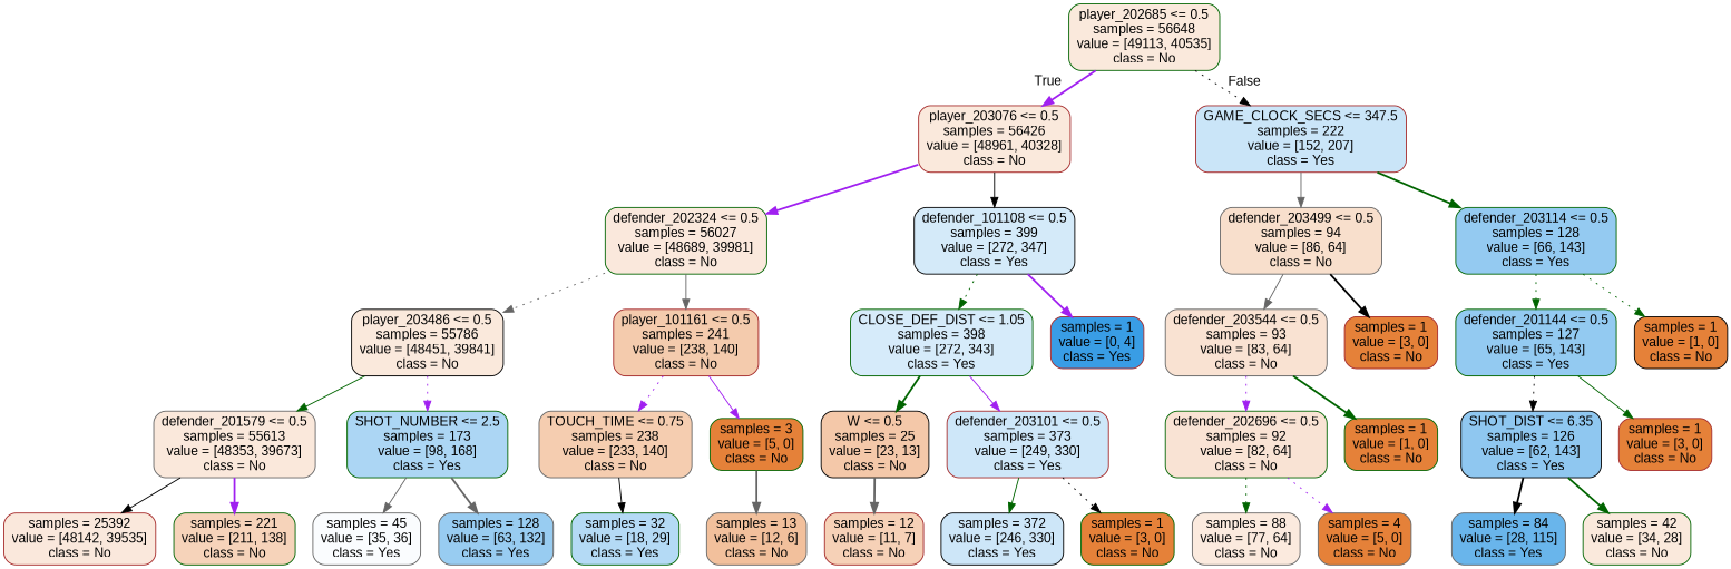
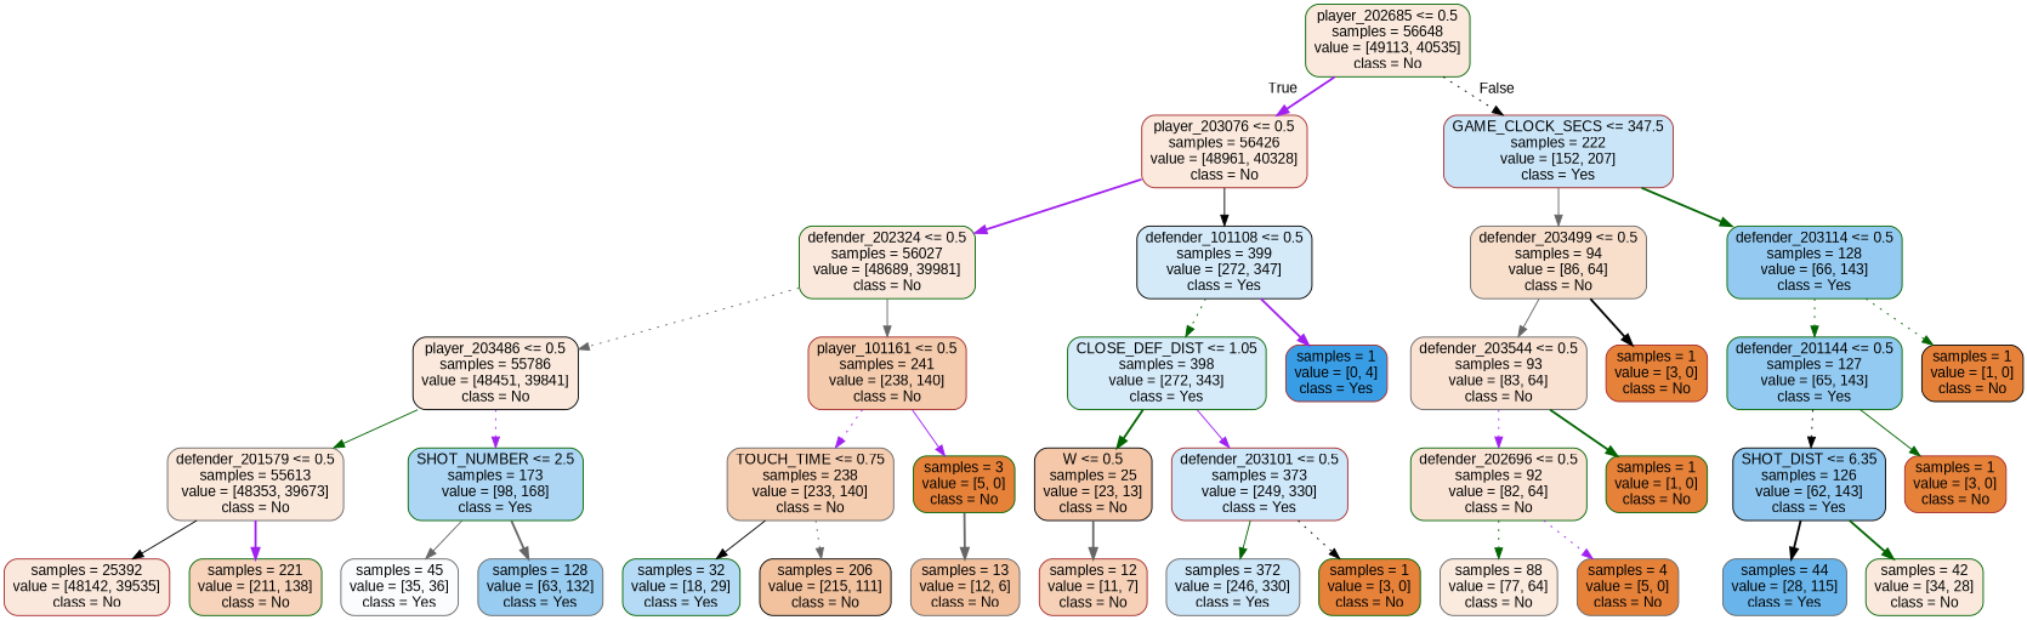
  digraph {
    fontname="Liberation Sans"
    node [color=darkgreen fillcolor="#e58139" fontname="Liberation Sans" shape=box style="filled, rounded"]
    edge [color=darkgreen fontname="Liberation Sans" style=bold]
    n1 [fillcolor="#fae9dc" label="player_202685 <= 0.5\nsamples = 56648\nvalue = [49113, 40535]\nclass = No"]
    n2 [color=brown fillcolor="#fae9dc" label="player_203076 <= 0.5\nsamples = 56426\nvalue = [48961, 40328]\nclass = No"]
    n3 [color=brown fillcolor="#cae5f8" label="GAME_CLOCK_SECS <= 347.5\nsamples = 222\nvalue = [152, 207]\nclass = Yes"]
    n4 [fillcolor="#fae8dc" label="defender_202324 <= 0.5\nsamples = 56027\nvalue = [48689, 39981]\nclass = No"]
    n5 [color=black fillcolor="#d4eaf9" label="defender_101108 <= 0.5\nsamples = 399\nvalue = [272, 347]\nclass = Yes"]
    n6 [color=gray40 fillcolor="#f8dfcc" label="defender_203499 <= 0.5\nsamples = 94\nvalue = [86, 64]\nclass = No"]
    n7 [fillcolor="#94caf1" label="defender_203114 <= 0.5\nsamples = 128\nvalue = [66, 143]\nclass = Yes"]
    n8 [color=black fillcolor="#fae9dc" label="player_203486 <= 0.5\nsamples = 55786\nvalue = [48451, 39841]\nclass = No"]
    n9 [color=brown fillcolor="#f4cbad" label="player_101161 <= 0.5\nsamples = 241\nvalue = [238, 140]\nclass = No"]
    n10 [fillcolor="#d6ebfa" label="CLOSE_DEF_DIST <= 1.05\nsamples = 398\nvalue = [272, 343]\nclass = Yes"]
    n11 [color=brown fillcolor="#399de5" label="samples = 1\nvalue = [0, 4]\nclass = Yes"]
    n12 [color=gray40 fillcolor="#fae8db" label="defender_201579 <= 0.5\nsamples = 55613\nvalue = [48353, 39673]\nclass = No"]
    n13 [fillcolor="#acd6f4" label="SHOT_NUMBER <= 2.5\nsamples = 173\nvalue = [98, 168]\nclass = Yes"]
    n14 [color=gray40 fillcolor="#f5cdb0" label="TOUCH_TIME <= 0.75\nsamples = 238\nvalue = [233, 140]\nclass = No"]
    n15 [label="samples = 3\nvalue = [5, 0]\nclass = No"]
    n16 [color=brown fillcolor="#fae8dc" label="samples = 25392\nvalue = [48142, 39535]\nclass = No"]
    n17 [fillcolor="#f6d3ba" label="samples = 221\nvalue = [211, 138]\nclass = No"]
    n18 [color=gray40 fillcolor="#fafcfe" label="samples = 45\nvalue = [35, 36]\nclass = Yes"]
    n19 [color=gray40 fillcolor="#98ccf1" label="samples = 128\nvalue = [63, 132]\nclass = Yes"]
    n20 [fillcolor="#b4daf5" label="samples = 32\nvalue = [18, 29]\nclass = Yes"]
+   n21 [color=black fillcolor="#f2c29f" label="samples = 206\nvalue = [215, 111]\nclass = No"]
    n22 [color=gray40 fillcolor="#f2c09c" label="samples = 13\nvalue = [12, 6]\nclass = No"]
    n23 [color=black fillcolor="#f4c8a9" label="W <= 0.5\nsamples = 25\nvalue = [23, 13]\nclass = No"]
    n24 [color=brown fillcolor="#cee7f9" label="defender_203101 <= 0.5\nsamples = 373\nvalue = [249, 330]\nclass = Yes"]
    n25 [color=brown fillcolor="#f6d1b7" label="samples = 12\nvalue = [11, 7]\nclass = No"]
-   n26 [color=black fillcolor="#cde6f8" label="samples = 372\nvalue = [246, 330]\nclass = Yes"]
+   n26 [color=gray40 fillcolor="#cde6f8" label="samples = 372\nvalue = [246, 330]\nclass = Yes"]
    n27 [label="samples = 1\nvalue = [3, 0]\nclass = No"]
    n28 [color=gray40 fillcolor="#f9e2d2" label="defender_203544 <= 0.5\nsamples = 93\nvalue = [83, 64]\nclass = No"]
    n29 [color=brown label="samples = 1\nvalue = [3, 0]\nclass = No"]
    n30 [fillcolor="#93caf1" label="defender_201144 <= 0.5\nsamples = 127\nvalue = [65, 143]\nclass = Yes"]
    n31 [color=black label="samples = 1\nvalue = [1, 0]\nclass = No"]
    n32 [fillcolor="#f9e3d4" label="defender_202696 <= 0.5\nsamples = 92\nvalue = [82, 64]\nclass = No"]
    n33 [label="samples = 1\nvalue = [1, 0]\nclass = No"]
    n34 [color=gray40 fillcolor="#fbeade" label="samples = 88\nvalue = [77, 64]\nclass = No"]
    n35 [color=gray40 label="samples = 4\nvalue = [5, 0]\nclass = No"]
    n36 [color=black fillcolor="#8fc7f0" label="SHOT_DIST <= 6.35\nsamples = 126\nvalue = [62, 143]\nclass = Yes"]
    n37 [color=brown label="samples = 1\nvalue = [3, 0]\nclass = No"]
-   n38 [color=gray40 fillcolor="#69b5eb" label="samples = 84\nvalue = [28, 115]\nclass = Yes"]
+   n38 [color=gray40 fillcolor="#69b5eb" label="samples = 44\nvalue = [28, 115]\nclass = Yes"]
    n39 [fillcolor="#fae9dc" label="samples = 42\nvalue = [34, 28]\nclass = No"]
    n1 -> n2 [color=purple headlabel=True labelangle=45 labeldistance=2.5]
    n1 -> n3 [color=black headlabel=False labelangle=-45 labeldistance=2.5 style=dotted]
    n2 -> n4 [color=purple]
    n2 -> n5 [color=black style=solid]
    n3 -> n6 [color=gray40 style=solid]
    n3 -> n7
    n4 -> n8 [color=gray40 style=dotted]
    n4 -> n9 [color=gray40 style=solid]
    n5 -> n10 [style=dotted]
    n5 -> n11 [color=purple]
    n6 -> n28 [color=gray40 style=solid]
    n6 -> n29 [color=black]
    n7 -> n30 [style=dotted]
    n7 -> n31 [style=dotted]
    n8 -> n12 [style=solid]
    n8 -> n13 [color=purple style=dotted]
    n9 -> n14 [color=purple style=dotted]
    n9 -> n15 [color=purple style=solid]
    n10 -> n23
    n10 -> n24 [color=purple style=solid]
    n12 -> n16 [color=black style=solid]
    n12 -> n17 [color=purple]
    n13 -> n18 [color=gray40 style=solid]
    n13 -> n19 [color=gray40]
    n14 -> n20 [color=black style=solid]
+   n14 -> n21 [color=gray40 style=dotted]
    n15 -> n22 [color=gray40]
    n23 -> n25 [color=gray40]
    n24 -> n26 [style=solid]
    n24 -> n27 [color=black style=dotted]
    n28 -> n32 [color=purple style=dotted]
    n28 -> n33
    n30 -> n36 [color=black style=dotted]
    n30 -> n37 [style=solid]
    n32 -> n34 [style=dotted]
    n32 -> n35 [color=purple style=dotted]
    n36 -> n38 [color=black]
    n36 -> n39
  }
